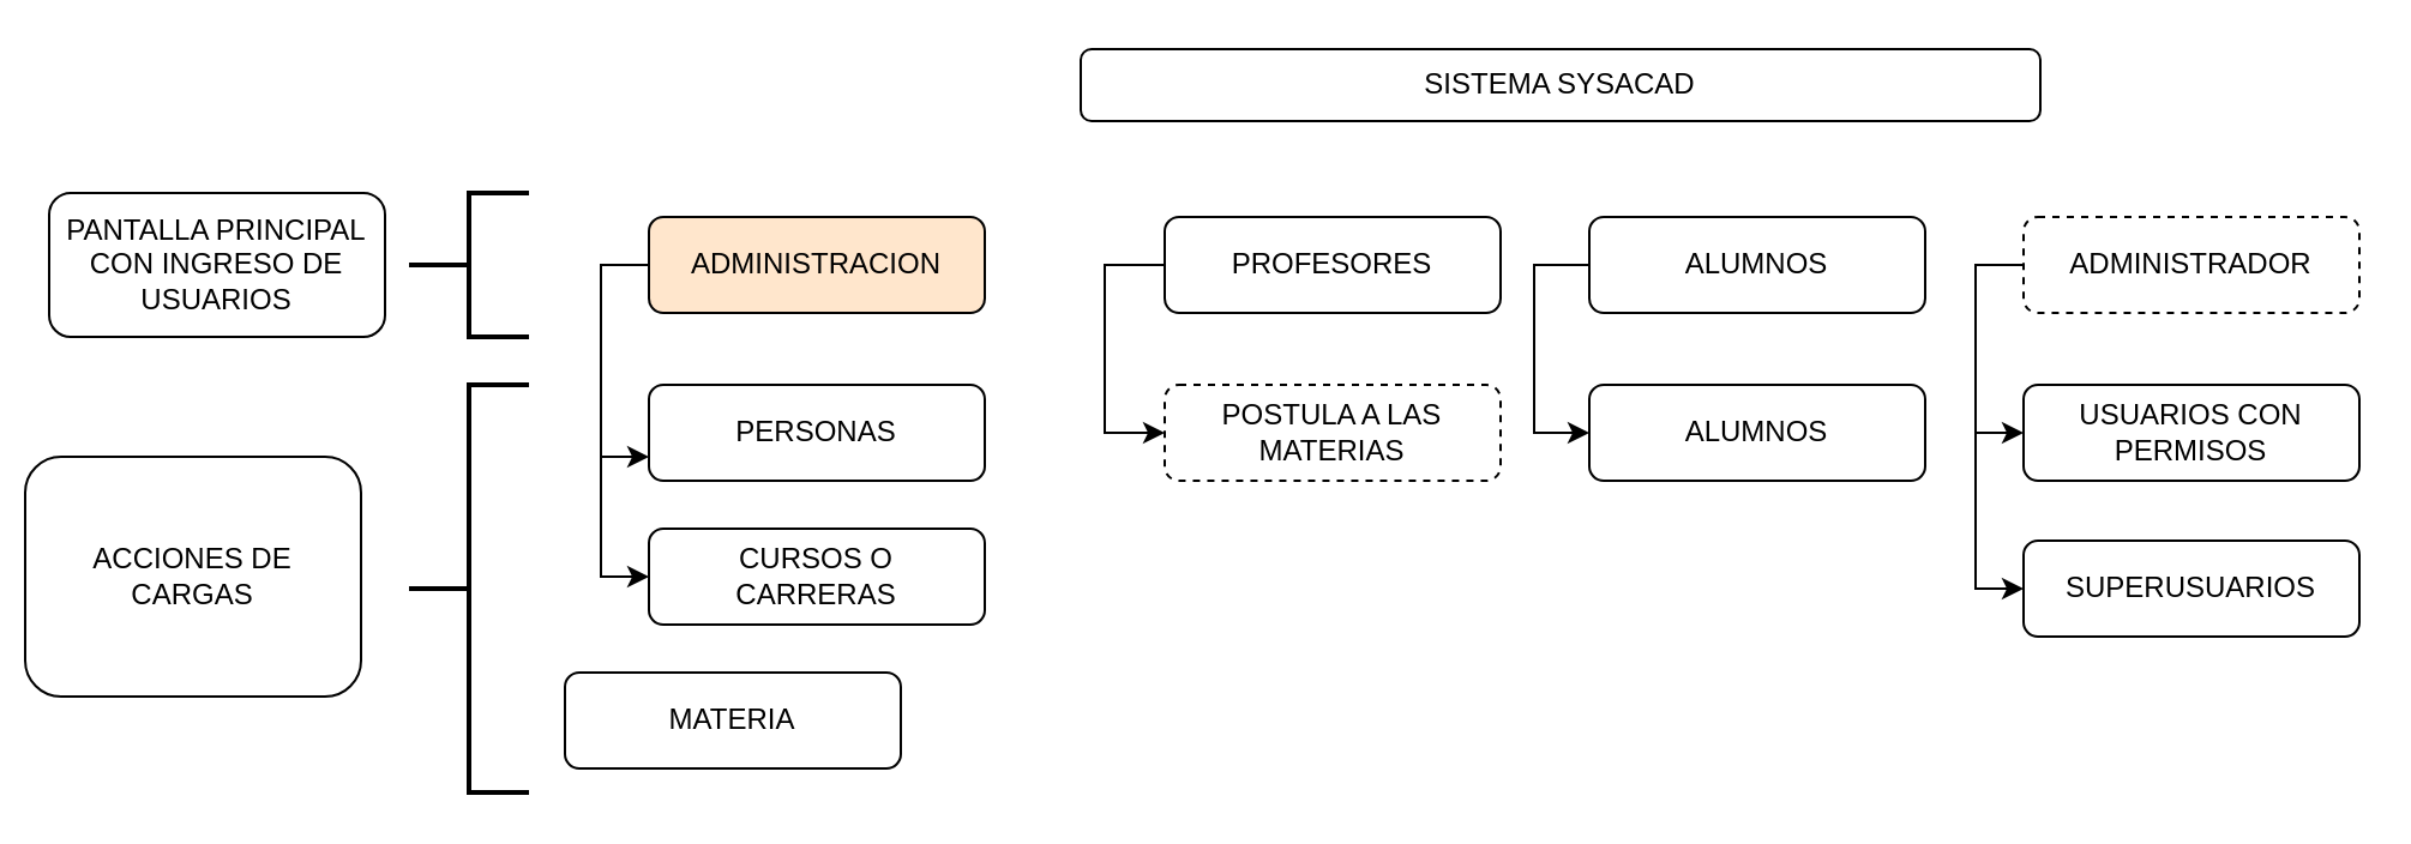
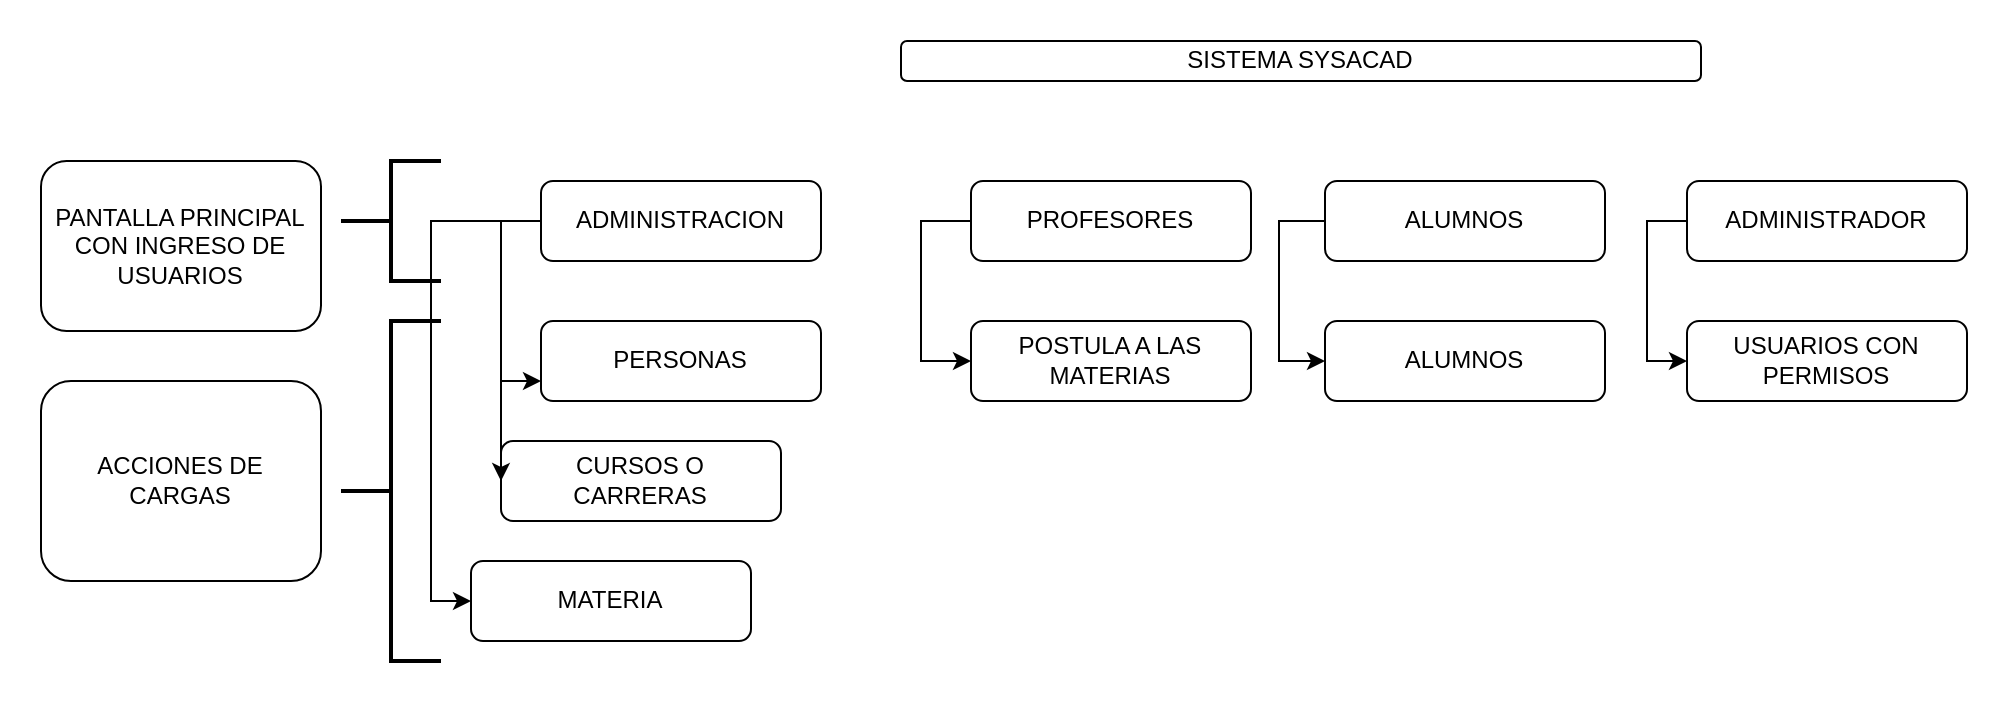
  <mxCell id="0" />
  <mxCell id="1" parent="0" />
- <mxCell id="2" value="SISTEMA SYSACAD" style="rounded=1;whiteSpace=wrap;html=1;" vertex="1" parent="1"><mxGeometry x="450" y="20" width="400" height="30" as="geometry" /></mxCell>
+ <mxCell id="2" value="SISTEMA SYSACAD" style="rounded=1;whiteSpace=wrap;html=1;" vertex="1" parent="1"><mxGeometry x="450" y="20" width="400" height="20" as="geometry" /></mxCell>
  <mxCell id="3" style="edgeStyle=orthogonalEdgeStyle;rounded=0;orthogonalLoop=1;jettySize=auto;html=1;entryX=0;entryY=0.75;entryDx=0;entryDy=0;" edge="1" parent="1" source="4" target="11"><mxGeometry relative="1" as="geometry"><Array as="points"><mxPoint x="250" y="110" /><mxPoint x="250" y="190" /></Array></mxGeometry></mxCell>
- <mxCell id="4" value="ADMINISTRACION" style="rounded=1;whiteSpace=wrap;html=1;fillColor=#ffe6cc;" vertex="1" parent="1"><mxGeometry x="270" y="90" width="140" height="40" as="geometry" /></mxCell>
+ <mxCell id="4" value="ADMINISTRACION" style="rounded=1;whiteSpace=wrap;html=1;" vertex="1" parent="1"><mxGeometry x="270" y="90" width="140" height="40" as="geometry" /></mxCell>
  <mxCell id="5" value="PROFESORES" style="rounded=1;whiteSpace=wrap;html=1;" vertex="1" parent="1"><mxGeometry x="485" y="90" width="140" height="40" as="geometry" /></mxCell>
  <mxCell id="6" style="edgeStyle=orthogonalEdgeStyle;rounded=0;orthogonalLoop=1;jettySize=auto;html=1;entryX=0;entryY=0.5;entryDx=0;entryDy=0;" edge="1" parent="1" source="7" target="21"><mxGeometry relative="1" as="geometry"><Array as="points"><mxPoint x="639" y="110" /><mxPoint x="639" y="180" /></Array></mxGeometry></mxCell>
  <mxCell id="7" value="ALUMNOS" style="rounded=1;whiteSpace=wrap;html=1;" vertex="1" parent="1"><mxGeometry x="662" y="90" width="140" height="40" as="geometry" /></mxCell>
  <mxCell id="8" style="edgeStyle=orthogonalEdgeStyle;rounded=0;orthogonalLoop=1;jettySize=auto;html=1;entryX=0;entryY=0.5;entryDx=0;entryDy=0;" edge="1" parent="1" source="10" target="23"><mxGeometry relative="1" as="geometry"><Array as="points"><mxPoint x="823" y="110" /><mxPoint x="823" y="180" /></Array></mxGeometry></mxCell>
- <mxCell id="9" style="edgeStyle=orthogonalEdgeStyle;rounded=0;orthogonalLoop=1;jettySize=auto;html=1;exitX=0;exitY=0.5;exitDx=0;exitDy=0;entryX=0;entryY=0.5;entryDx=0;entryDy=0;" edge="1" parent="1" source="10" target="24"><mxGeometry relative="1" as="geometry" /></mxCell>
- <mxCell id="10" value="ADMINISTRADOR" style="rounded=1;whiteSpace=wrap;html=1;dashed=1;" vertex="1" parent="1"><mxGeometry x="843" y="90" width="140" height="40" as="geometry" /></mxCell>
+ <mxCell id="10" value="ADMINISTRADOR" style="rounded=1;whiteSpace=wrap;html=1;" vertex="1" parent="1"><mxGeometry x="843" y="90" width="140" height="40" as="geometry" /></mxCell>
  <mxCell id="11" value="PERSONAS" style="rounded=1;whiteSpace=wrap;html=1;" vertex="1" parent="1"><mxGeometry x="270" y="160" width="140" height="40" as="geometry" /></mxCell>
- <mxCell id="12" value="CURSOS O&lt;br&gt;CARRERAS" style="rounded=1;whiteSpace=wrap;html=1;" vertex="1" parent="1"><mxGeometry x="270" y="220" width="140" height="40" as="geometry" /></mxCell>
+ <mxCell id="12" value="CURSOS O&lt;br&gt;CARRERAS" style="rounded=1;whiteSpace=wrap;html=1;" vertex="1" parent="1"><mxGeometry x="250" y="220" width="140" height="40" as="geometry" /></mxCell>
  <mxCell id="13" value="MATERIA" style="rounded=1;whiteSpace=wrap;html=1;" vertex="1" parent="1"><mxGeometry x="235" y="280" width="140" height="40" as="geometry" /></mxCell>
  <mxCell id="14" value="" style="strokeWidth=2;html=1;shape=mxgraph.flowchart.annotation_2;align=left;labelPosition=right;pointerEvents=1;" vertex="1" parent="1"><mxGeometry x="170" y="80" width="50" height="60" as="geometry" /></mxCell>
- <mxCell id="15" value="PANTALLA PRINCIPAL CON INGRESO DE USUARIOS" style="rounded=1;whiteSpace=wrap;html=1;" vertex="1" parent="1"><mxGeometry x="20" y="80" width="140" height="60" as="geometry" /></mxCell>
+ <mxCell id="15" value="PANTALLA PRINCIPAL CON INGRESO DE USUARIOS" style="rounded=1;whiteSpace=wrap;html=1;" vertex="1" parent="1"><mxGeometry x="20" y="80" width="140" height="85" as="geometry" /></mxCell>
  <mxCell id="16" value="" style="strokeWidth=2;html=1;shape=mxgraph.flowchart.annotation_2;align=left;labelPosition=right;pointerEvents=1;" vertex="1" parent="1"><mxGeometry x="170" y="160" width="50" height="170" as="geometry" /></mxCell>
- <mxCell id="17" value="ACCIONES DE &lt;br&gt;CARGAS" style="rounded=1;whiteSpace=wrap;html=1;" vertex="1" parent="1"><mxGeometry x="10" y="190" width="140" height="100" as="geometry" /></mxCell>
+ <mxCell id="17" value="ACCIONES DE &lt;br&gt;CARGAS" style="rounded=1;whiteSpace=wrap;html=1;" vertex="1" parent="1"><mxGeometry x="20" y="190" width="140" height="100" as="geometry" /></mxCell>
  <mxCell id="18" style="edgeStyle=orthogonalEdgeStyle;rounded=0;orthogonalLoop=1;jettySize=auto;html=1;entryX=0;entryY=0.5;entryDx=0;entryDy=0;" edge="1" parent="1" target="12"><mxGeometry relative="1" as="geometry"><mxPoint x="260" y="110" as="sourcePoint" /><mxPoint x="220" y="270" as="targetPoint" /><Array as="points"><mxPoint x="250" y="110" /><mxPoint x="250" y="240" /></Array></mxGeometry></mxCell>
- <mxCell id="20" value="POSTULA A LAS MATERIAS" style="rounded=1;whiteSpace=wrap;html=1;dashed=1;" vertex="1" parent="1"><mxGeometry x="485" y="160" width="140" height="40" as="geometry" /></mxCell>
+ <mxCell id="19" style="edgeStyle=orthogonalEdgeStyle;rounded=0;orthogonalLoop=1;jettySize=auto;html=1;entryX=0;entryY=0.5;entryDx=0;entryDy=0;exitX=0;exitY=0.5;exitDx=0;exitDy=0;" edge="1" parent="1" source="4" target="13"><mxGeometry relative="1" as="geometry"><mxPoint x="-40" y="120" as="sourcePoint" /><mxPoint x="-110" y="180" as="targetPoint" /></mxGeometry></mxCell>
+ <mxCell id="20" value="POSTULA A LAS MATERIAS" style="rounded=1;whiteSpace=wrap;html=1;" vertex="1" parent="1"><mxGeometry x="485" y="160" width="140" height="40" as="geometry" /></mxCell>
  <mxCell id="21" value="ALUMNOS" style="rounded=1;whiteSpace=wrap;html=1;" vertex="1" parent="1"><mxGeometry x="662" y="160" width="140" height="40" as="geometry" /></mxCell>
  <mxCell id="22" style="edgeStyle=orthogonalEdgeStyle;rounded=0;orthogonalLoop=1;jettySize=auto;html=1;entryX=0;entryY=0.5;entryDx=0;entryDy=0;exitX=0;exitY=0.5;exitDx=0;exitDy=0;" edge="1" parent="1" source="5" target="20"><mxGeometry relative="1" as="geometry"><mxPoint x="440" y="110" as="sourcePoint" /><mxPoint x="440" y="180" as="targetPoint" /><Array as="points"><mxPoint x="460" y="110" /><mxPoint x="460" y="180" /></Array></mxGeometry></mxCell>
  <mxCell id="23" value="USUARIOS CON PERMISOS" style="rounded=1;whiteSpace=wrap;html=1;" vertex="1" parent="1"><mxGeometry x="843" y="160" width="140" height="40" as="geometry" /></mxCell>
- <mxCell id="24" value="SUPERUSUARIOS" style="rounded=1;whiteSpace=wrap;html=1;" vertex="1" parent="1"><mxGeometry x="843" y="225" width="140" height="40" as="geometry" /></mxCell>
